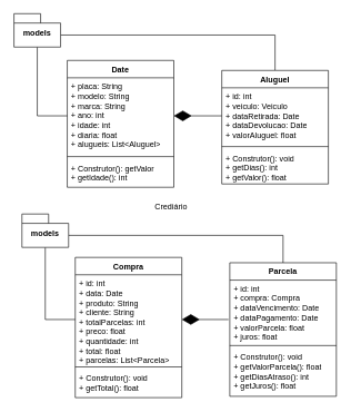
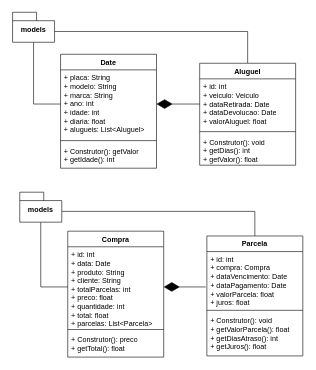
  <mxCell id="0" />
  <mxCell id="1" parent="0" />
  <mxCell id="2" style="edgeStyle=orthogonalEdgeStyle;rounded=0;orthogonalLoop=1;jettySize=auto;html=1;exitX=0;exitY=0;exitDx=70;exitDy=32;exitPerimeter=0;entryX=0.5;entryY=0;entryDx=0;entryDy=0;endArrow=none;endFill=0;" parent="1" source="4" target="9" edge="1"><mxGeometry relative="1" as="geometry" /></mxCell>
  <mxCell id="3" style="edgeStyle=orthogonalEdgeStyle;rounded=0;orthogonalLoop=1;jettySize=auto;html=1;exitX=0.5;exitY=1;exitDx=0;exitDy=0;exitPerimeter=0;endArrow=none;endFill=0;" parent="1" source="4" target="6" edge="1"><mxGeometry relative="1" as="geometry" /></mxCell>
  <mxCell id="4" value="models" style="shape=folder;fontStyle=1;spacingTop=10;tabWidth=40;tabHeight=14;tabPosition=left;html=1;whiteSpace=wrap;" parent="1" vertex="1"><mxGeometry x="20" y="20" width="70" height="50" as="geometry" /></mxCell>
  <mxCell id="5" value="Date" style="swimlane;fontStyle=1;align=center;verticalAlign=top;childLayout=stackLayout;horizontal=1;startSize=26;horizontalStack=0;resizeParent=1;resizeParentMax=0;resizeLast=0;collapsible=1;marginBottom=0;whiteSpace=wrap;html=1;" parent="1" vertex="1"><mxGeometry x="100" y="90" width="160" height="190" as="geometry" /></mxCell>
  <mxCell id="6" value="+ placa: String&lt;br&gt;+ modelo: String&lt;br&gt;+ marca: String&lt;br&gt;+ ano: int&lt;br&gt;+ idade: int&lt;br&gt;+ diaria: float&lt;br&gt;+ alugueis: List&amp;lt;Aluguel&amp;gt;" style="text;strokeColor=none;fillColor=none;align=left;verticalAlign=top;spacingLeft=4;spacingRight=4;overflow=hidden;rotatable=0;points=[[0,0.5],[1,0.5]];portConstraint=eastwest;whiteSpace=wrap;html=1;" parent="5" vertex="1"><mxGeometry y="26" width="160" height="114" as="geometry" /></mxCell>
  <mxCell id="7" value="" style="line;strokeWidth=1;fillColor=none;align=left;verticalAlign=middle;spacingTop=-1;spacingLeft=3;spacingRight=3;rotatable=0;labelPosition=right;points=[];portConstraint=eastwest;strokeColor=inherit;" parent="5" vertex="1"><mxGeometry y="140" width="160" height="8" as="geometry" /></mxCell>
  <mxCell id="8" value="+ Construtor(): getValor&lt;br&gt;+ getIdade(): int" style="text;strokeColor=none;fillColor=none;align=left;verticalAlign=top;spacingLeft=4;spacingRight=4;overflow=hidden;rotatable=0;points=[[0,0.5],[1,0.5]];portConstraint=eastwest;whiteSpace=wrap;html=1;" parent="5" vertex="1"><mxGeometry y="148" width="160" height="42" as="geometry" /></mxCell>
  <mxCell id="9" value="Aluguel" style="swimlane;fontStyle=1;align=center;verticalAlign=top;childLayout=stackLayout;horizontal=1;startSize=26;horizontalStack=0;resizeParent=1;resizeParentMax=0;resizeLast=0;collapsible=1;marginBottom=0;whiteSpace=wrap;html=1;" parent="1" vertex="1"><mxGeometry x="332" y="105" width="160" height="170" as="geometry" /></mxCell>
  <mxCell id="10" value="+ id: int&lt;br&gt;+ veiculo: Veiculo&lt;br&gt;+ dataRetirada: Date&lt;br&gt;+ dataDevolucao: Date&lt;br&gt;+ valorAluguel: float" style="text;strokeColor=none;fillColor=none;align=left;verticalAlign=top;spacingLeft=4;spacingRight=4;overflow=hidden;rotatable=0;points=[[0,0.5],[1,0.5]];portConstraint=eastwest;whiteSpace=wrap;html=1;" parent="9" vertex="1"><mxGeometry y="26" width="160" height="84" as="geometry" /></mxCell>
  <mxCell id="11" value="" style="line;strokeWidth=1;fillColor=none;align=left;verticalAlign=middle;spacingTop=-1;spacingLeft=3;spacingRight=3;rotatable=0;labelPosition=right;points=[];portConstraint=eastwest;strokeColor=inherit;" parent="9" vertex="1"><mxGeometry y="110" width="160" height="8" as="geometry" /></mxCell>
  <mxCell id="12" value="+ Construtor(): void&lt;br&gt;+ getDias(): int&lt;br&gt;+ getValor(): float" style="text;strokeColor=none;fillColor=none;align=left;verticalAlign=top;spacingLeft=4;spacingRight=4;overflow=hidden;rotatable=0;points=[[0,0.5],[1,0.5]];portConstraint=eastwest;whiteSpace=wrap;html=1;" parent="9" vertex="1"><mxGeometry y="118" width="160" height="52" as="geometry" /></mxCell>
  <mxCell id="13" value="" style="endArrow=diamondThin;endFill=1;endSize=24;html=1;rounded=0;exitX=0;exitY=0.5;exitDx=0;exitDy=0;entryX=1;entryY=0.5;entryDx=0;entryDy=0;" parent="1" source="10" target="6" edge="1"><mxGeometry width="160" relative="1" as="geometry"><mxPoint x="230" y="210" as="sourcePoint" /><mxPoint x="310" y="230" as="targetPoint" /></mxGeometry></mxCell>
- <mxCell id="14" value="Crediário" style="text;html=1;strokeColor=none;fillColor=none;align=center;verticalAlign=middle;whiteSpace=wrap;rounded=0;" parent="1" vertex="1"><mxGeometry x="196" y="300" width="120" height="20" as="geometry" /></mxCell>
  <mxCell id="15" style="edgeStyle=orthogonalEdgeStyle;rounded=0;orthogonalLoop=1;jettySize=auto;html=1;exitX=0;exitY=0;exitDx=70;exitDy=32;exitPerimeter=0;entryX=0.5;entryY=0;entryDx=0;entryDy=0;endArrow=none;endFill=0;" parent="1" source="17" target="22" edge="1"><mxGeometry relative="1" as="geometry" /></mxCell>
  <mxCell id="16" style="edgeStyle=orthogonalEdgeStyle;rounded=0;orthogonalLoop=1;jettySize=auto;html=1;exitX=0.5;exitY=1;exitDx=0;exitDy=0;exitPerimeter=0;endArrow=none;endFill=0;" parent="1" source="17" target="19" edge="1"><mxGeometry relative="1" as="geometry" /></mxCell>
  <mxCell id="17" value="models" style="shape=folder;fontStyle=1;spacingTop=10;tabWidth=40;tabHeight=14;tabPosition=left;html=1;whiteSpace=wrap;" parent="1" vertex="1"><mxGeometry x="32" y="320" width="70" height="50" as="geometry" /></mxCell>
  <mxCell id="18" value="Compra" style="swimlane;fontStyle=1;align=center;verticalAlign=top;childLayout=stackLayout;horizontal=1;startSize=26;horizontalStack=0;resizeParent=1;resizeParentMax=0;resizeLast=0;collapsible=1;marginBottom=0;whiteSpace=wrap;html=1;" parent="1" vertex="1"><mxGeometry x="112" y="385" width="160" height="210" as="geometry" /></mxCell>
  <mxCell id="19" value="+ id: int&lt;br&gt;+ data: Date&lt;br&gt;+ produto: String&lt;br&gt;+ cliente: String&lt;br&gt;+ totalParcelas: int&lt;br&gt;+ preco: float&lt;br&gt;+ quantidade: int&lt;br&gt;+ total: float&lt;br&gt;+ parcelas: List&amp;lt;Parcela&amp;gt;" style="text;strokeColor=none;fillColor=none;align=left;verticalAlign=top;spacingLeft=4;spacingRight=4;overflow=hidden;rotatable=0;points=[[0,0.5],[1,0.5]];portConstraint=eastwest;whiteSpace=wrap;html=1;" parent="18" vertex="1"><mxGeometry y="26" width="160" height="134" as="geometry" /></mxCell>
  <mxCell id="20" value="" style="line;strokeWidth=1;fillColor=none;align=left;verticalAlign=middle;spacingTop=-1;spacingLeft=3;spacingRight=3;rotatable=0;labelPosition=right;points=[];portConstraint=eastwest;strokeColor=inherit;" parent="18" vertex="1"><mxGeometry y="160" width="160" height="8" as="geometry" /></mxCell>
- <mxCell id="21" value="+ Construtor(): void&lt;br&gt;+ getTotal(): float" style="text;strokeColor=none;fillColor=none;align=left;verticalAlign=top;spacingLeft=4;spacingRight=4;overflow=hidden;rotatable=0;points=[[0,0.5],[1,0.5]];portConstraint=eastwest;whiteSpace=wrap;html=1;" parent="18" vertex="1"><mxGeometry y="168" width="160" height="42" as="geometry" /></mxCell>
+ <mxCell id="21" value="+ Construtor(): preco&lt;br&gt;+ getTotal(): float" style="text;strokeColor=none;fillColor=none;align=left;verticalAlign=top;spacingLeft=4;spacingRight=4;overflow=hidden;rotatable=0;points=[[0,0.5],[1,0.5]];portConstraint=eastwest;whiteSpace=wrap;html=1;" parent="18" vertex="1"><mxGeometry y="168" width="160" height="42" as="geometry" /></mxCell>
  <mxCell id="22" value="Parcela" style="swimlane;fontStyle=1;align=center;verticalAlign=top;childLayout=stackLayout;horizontal=1;startSize=26;horizontalStack=0;resizeParent=1;resizeParentMax=0;resizeLast=0;collapsible=1;marginBottom=0;whiteSpace=wrap;html=1;" parent="1" vertex="1"><mxGeometry x="344" y="393" width="160" height="200" as="geometry" /></mxCell>
  <mxCell id="23" value="+ id: int&lt;br&gt;+ compra: Compra&lt;br&gt;+ dataVencimento: Date&lt;br&gt;+ dataPagamento: Date&lt;br&gt;+ valorParcela: float&lt;br&gt;+ juros: float" style="text;strokeColor=none;fillColor=none;align=left;verticalAlign=top;spacingLeft=4;spacingRight=4;overflow=hidden;rotatable=0;points=[[0,0.5],[1,0.5]];portConstraint=eastwest;whiteSpace=wrap;html=1;" parent="22" vertex="1"><mxGeometry y="26" width="160" height="94" as="geometry" /></mxCell>
  <mxCell id="24" value="" style="line;strokeWidth=1;fillColor=none;align=left;verticalAlign=middle;spacingTop=-1;spacingLeft=3;spacingRight=3;rotatable=0;labelPosition=right;points=[];portConstraint=eastwest;strokeColor=inherit;" parent="22" vertex="1"><mxGeometry y="120" width="160" height="8" as="geometry" /></mxCell>
  <mxCell id="25" value="+ Construtor(): void&lt;br&gt;+ getValorParcela(): float&lt;br&gt;+ getDiasAtraso(): int&lt;br&gt;+ getJuros(): float" style="text;strokeColor=none;fillColor=none;align=left;verticalAlign=top;spacingLeft=4;spacingRight=4;overflow=hidden;rotatable=0;points=[[0,0.5],[1,0.5]];portConstraint=eastwest;whiteSpace=wrap;html=1;" parent="22" vertex="1"><mxGeometry y="128" width="160" height="72" as="geometry" /></mxCell>
  <mxCell id="26" value="" style="endArrow=diamondThin;endFill=1;endSize=24;html=1;rounded=0;entryX=1;entryY=0.5;entryDx=0;entryDy=0;exitX=-0.012;exitY=0.628;exitDx=0;exitDy=0;exitPerimeter=0;" parent="1" source="23" target="19" edge="1"><mxGeometry width="160" relative="1" as="geometry"><mxPoint x="342" y="473" as="sourcePoint" /><mxPoint x="322" y="530" as="targetPoint" /></mxGeometry></mxCell>
